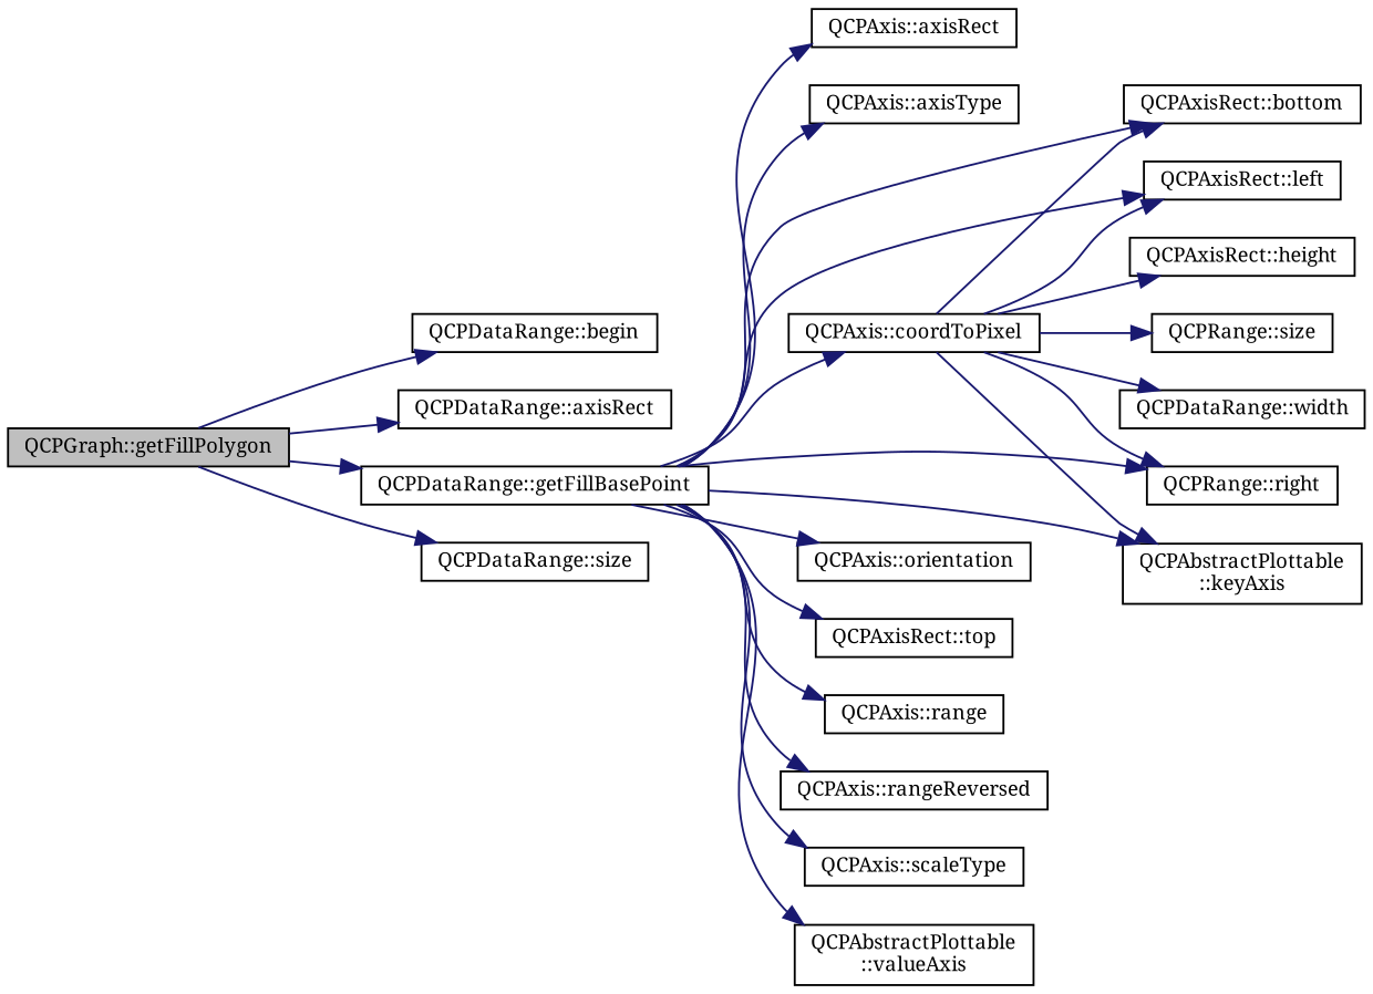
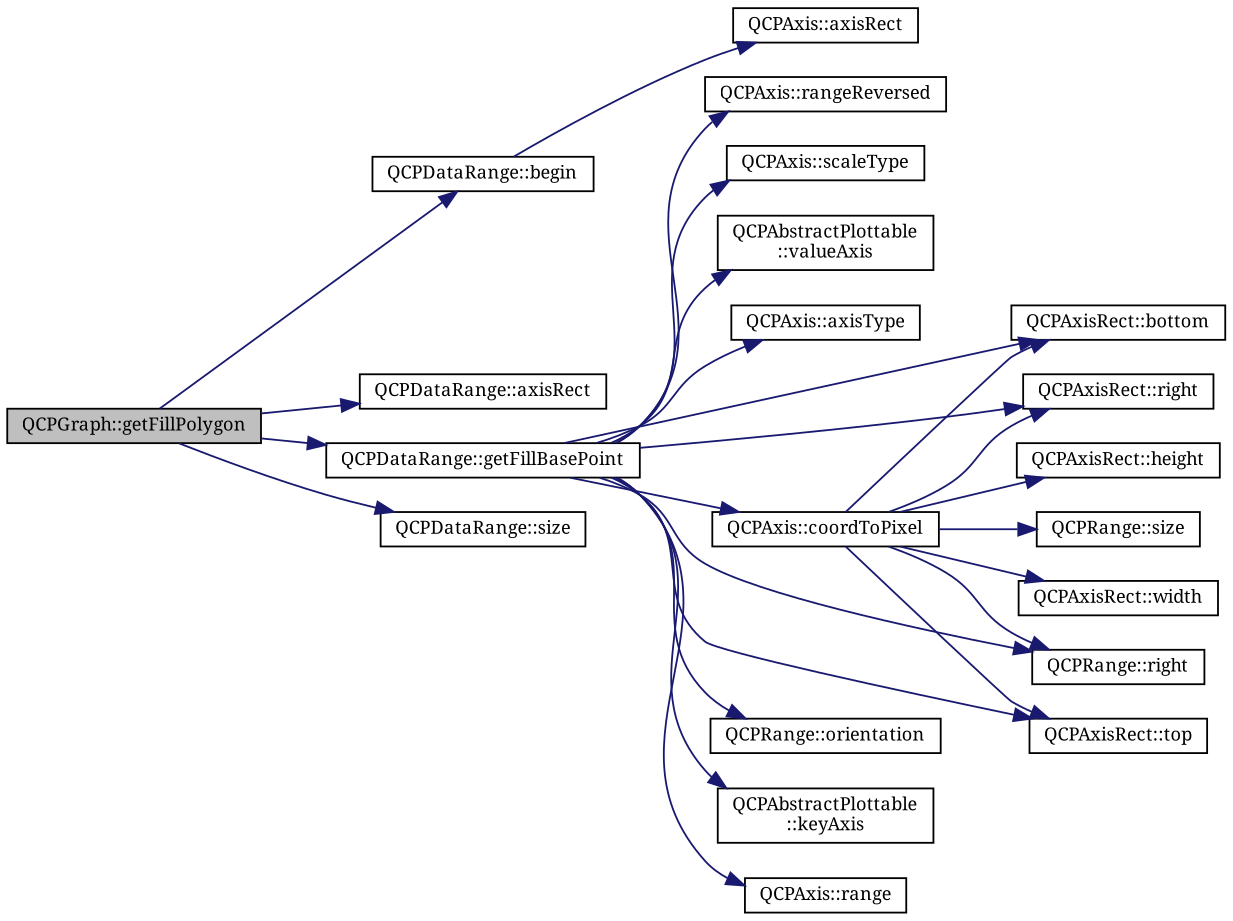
  digraph {
    fontname="Noto Serif"
    rankdir=LR
    node [color=black fillcolor=white fontname="Noto Serif" fontsize=10 shape=record style=filled]
    edge [color=midnightblue fontname="Noto Serif" fontsize=10 labelfontname=Helvetica labelfontsize=10 style=solid]
    n1 [fillcolor=grey75 fontcolor=black height=0.2 label="QCPGraph::getFillPolygon" width=0.4]
    n2 [height=0.2 label="QCPDataRange::begin" width=0.4]
    n3 [height=0.2 label="QCPDataRange::axisRect" width=0.4]
    n4 [height=0.2 label="QCPDataRange::getFillBasePoint" width=0.4]
    n5 [height=0.2 label="QCPDataRange::size" width=0.4]
    n6 [height=0.2 label="QCPAxis::axisRect" width=0.4]
    n7 [height=0.2 label="QCPAxis::axisType" width=0.4]
    n8 [height=0.2 label="QCPAxisRect::bottom" width=0.4]
    n9 [height=0.2 label="QCPAxis::coordToPixel" width=0.4]
-   n10 [height=0.2 label="QCPAxisRect::left" width=0.4]
-   n11 [height=0.2 label="QCPAxis::orientation" width=0.4]
+   n10 [height=0.2 label="QCPAxisRect::right" width=0.4]
+   n11 [height=0.2 label="QCPRange::orientation" width=0.4]
    n12 [height=0.2 label="QCPRange::right" width=0.4]
    n13 [height=0.2 label="QCPAxisRect::top" width=0.4]
    n14 [height=0.2 label="QCPAbstractPlottable\l::keyAxis" width=0.4]
    n15 [height=0.2 label="QCPAxis::range" width=0.4]
    n16 [height=0.2 label="QCPAxis::rangeReversed" width=0.4]
    n17 [height=0.2 label="QCPAxis::scaleType" width=0.4]
    n18 [height=0.2 label="QCPAbstractPlottable\l::valueAxis" width=0.4]
    n19 [height=0.2 label="QCPAxisRect::height" width=0.4]
    n20 [height=0.2 label="QCPRange::size" width=0.4]
-   n21 [height=0.2 label="QCPDataRange::width" width=0.4]
+   n21 [height=0.2 label="QCPAxisRect::width" width=0.4]
    n1 -> n2
    n1 -> n3
    n1 -> n4
    n1 -> n5
-   n4 -> n6
+   n2 -> n6
    n4 -> n7
    n4 -> n8
    n4 -> n9
    n4 -> n10
    n4 -> n11
    n4 -> n12
    n4 -> n13
    n4 -> n14
    n4 -> n15
    n4 -> n16
    n4 -> n17
    n4 -> n18
    n9 -> n8
    n9 -> n10
    n9 -> n12
-   n9 -> n14
+   n9 -> n13
    n9 -> n19
    n9 -> n20
    n9 -> n21
  }
